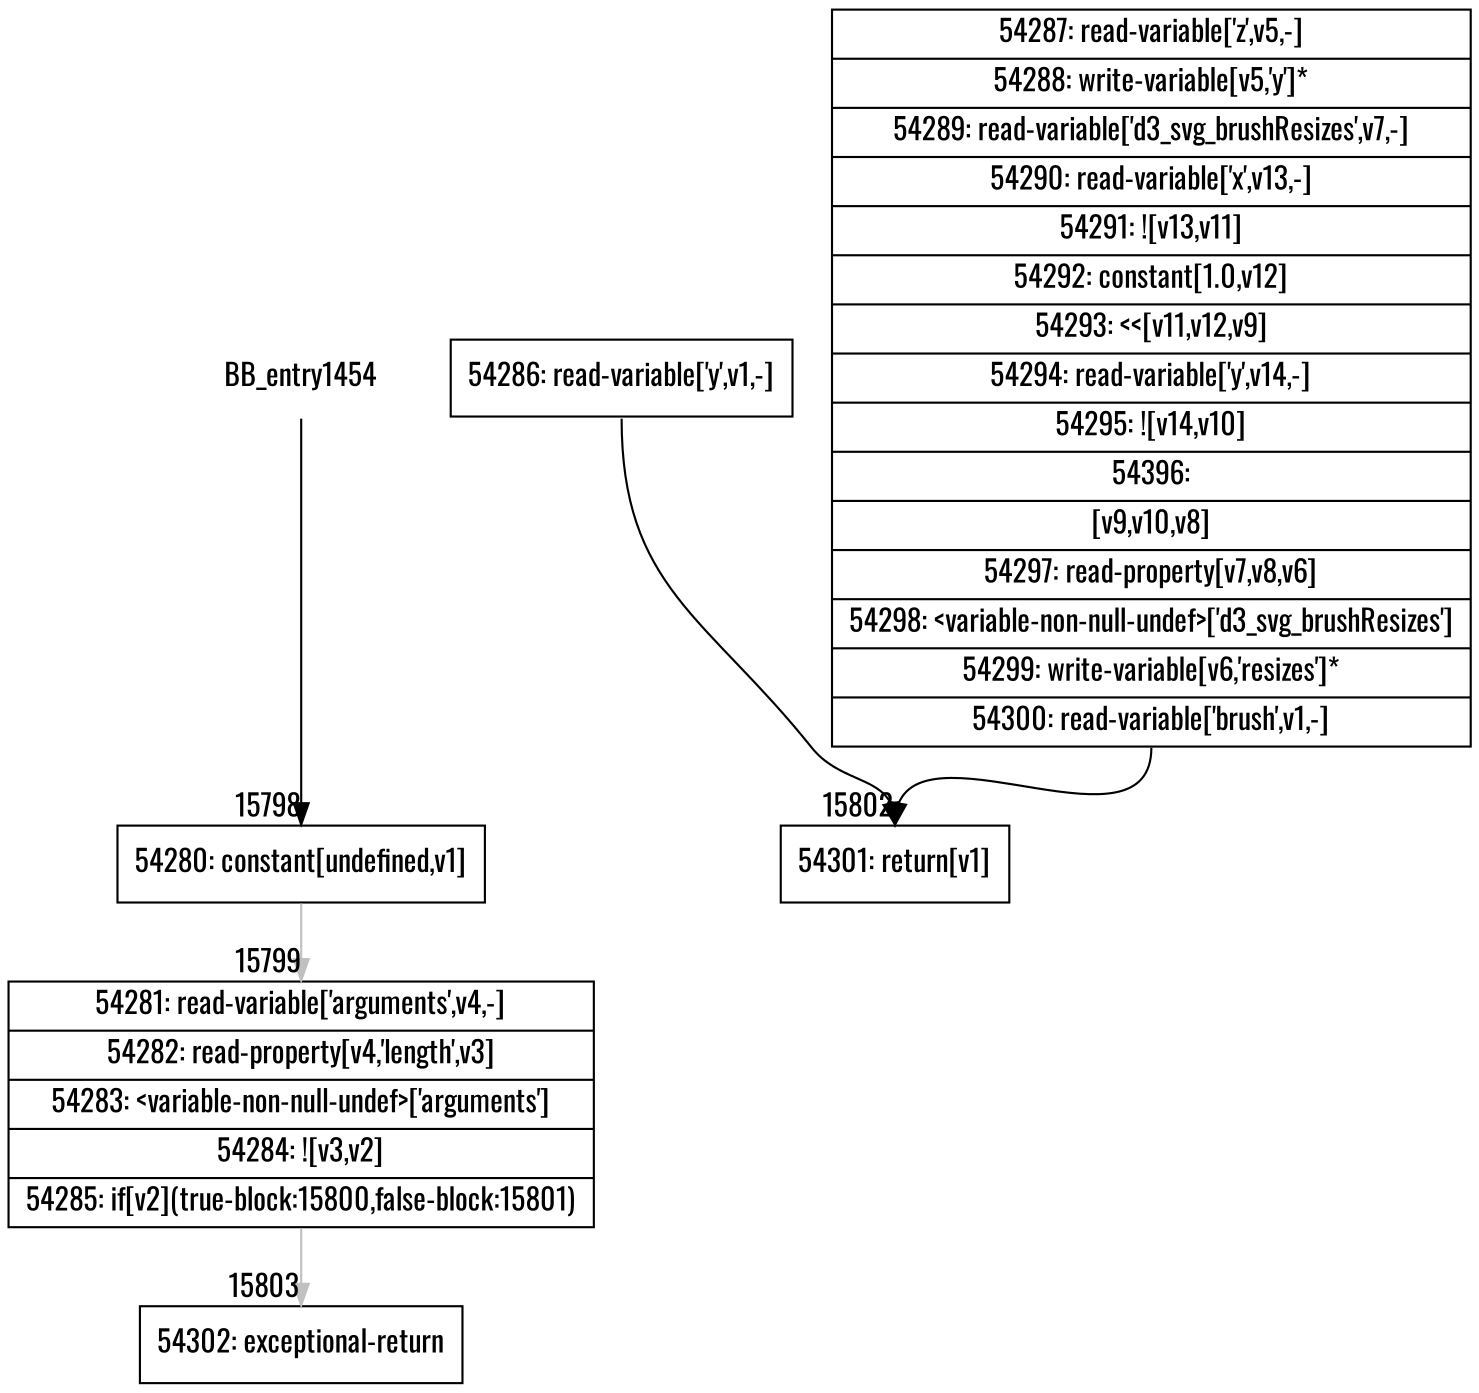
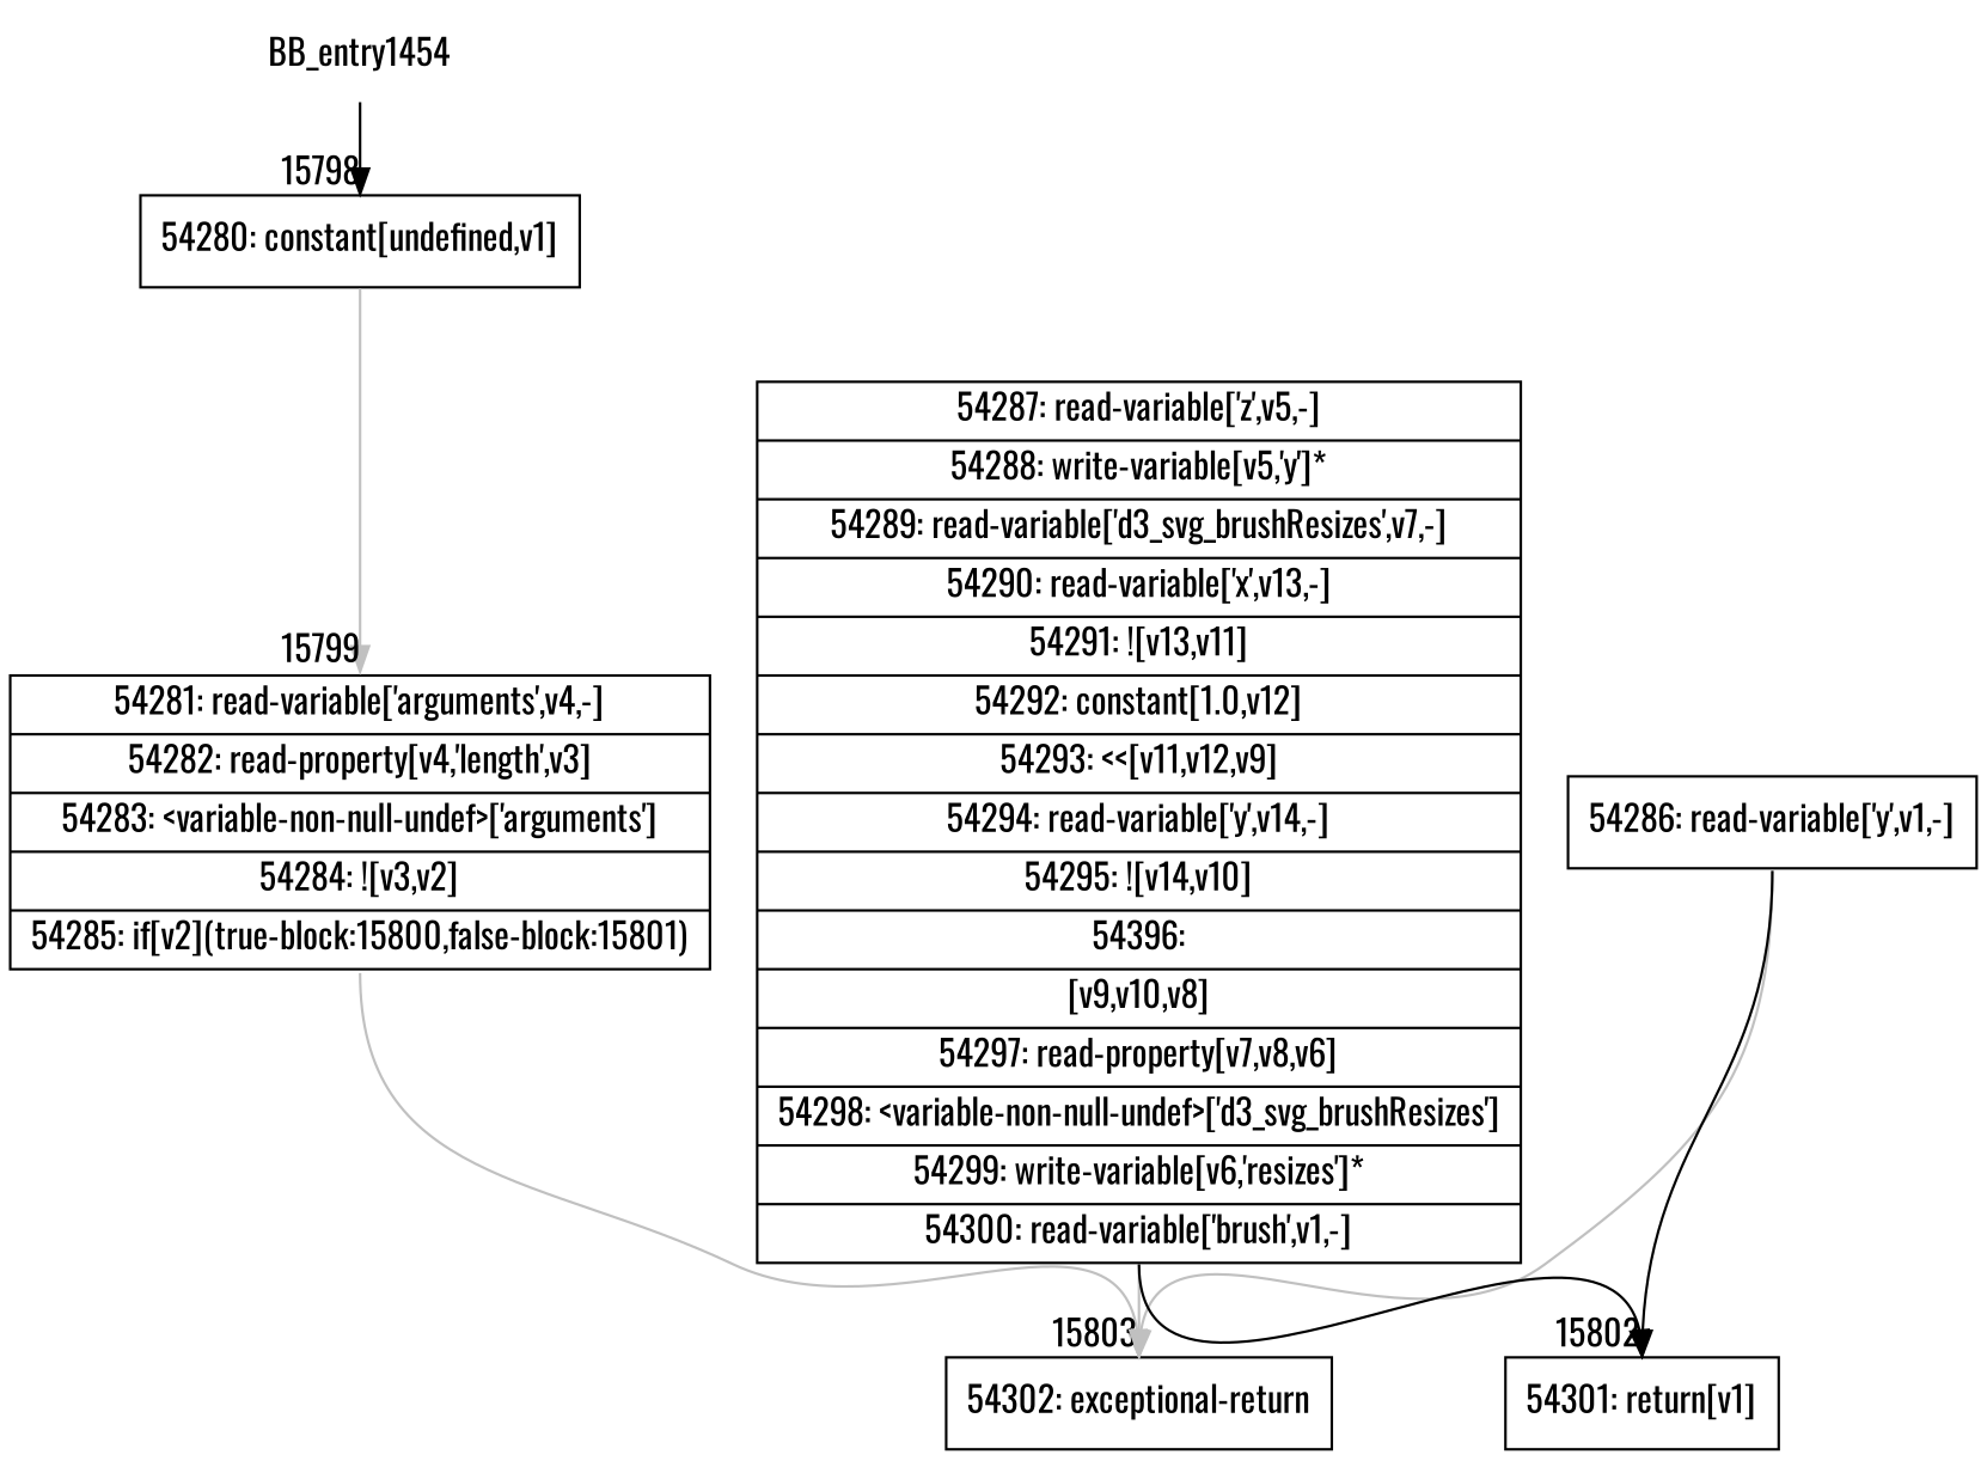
  digraph {
    fontname=Oswald
    rankdir=TD
    node [fontname=Oswald shape=record]
    edge [fontname=Oswald headport=n tailport=s color=gray]
    BB_entry1454 [shape=none]
    n2 [label="{54280: constant[undefined,v1]}"]
    n3 [label="{54281: read-variable['arguments',v4,-]|54282: read-property[v4,'length',v3]|54283: \<variable-non-null-undef\>['arguments']|54284: ![v3,v2]|54285: if[v2](true-block:15800,false-block:15801)}"]
    n4 [label="{54302: exceptional-return}"]
    n5 [label="{54286: read-variable['y',v1,-]}"]
    n6 [label="{54301: return[v1]}"]
    n7 [label="{54287: read-variable['z',v5,-]|54288: write-variable[v5,'y']*|54289: read-variable['d3_svg_brushResizes',v7,-]|54290: read-variable['x',v13,-]|54291: ![v13,v11]|54292: constant[1.0,v12]|54293: \<\<[v11,v12,v9]|54294: read-variable['y',v14,-]|54295: ![v14,v10]|54396: |[v9,v10,v8]|54297: read-property[v7,v8,v6]|54298: \<variable-non-null-undef\>['d3_svg_brushResizes']|54299: write-variable[v6,'resizes']*|54300: read-variable['brush',v1,-]}"]
    BB_entry1454 -> n2 [headlabel="    15798" color=""]
    n2 -> n3 [headlabel="      15799"]
    n3 -> n4 [headlabel="      15803"]
+   n5 -> n4
    n5 -> n6 [headlabel="      15802" color=""]
+   n7 -> n4
    n7 -> n6 [color=""]
  }
